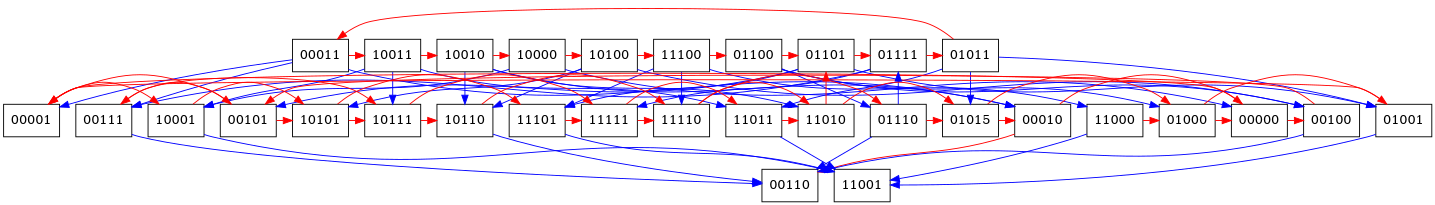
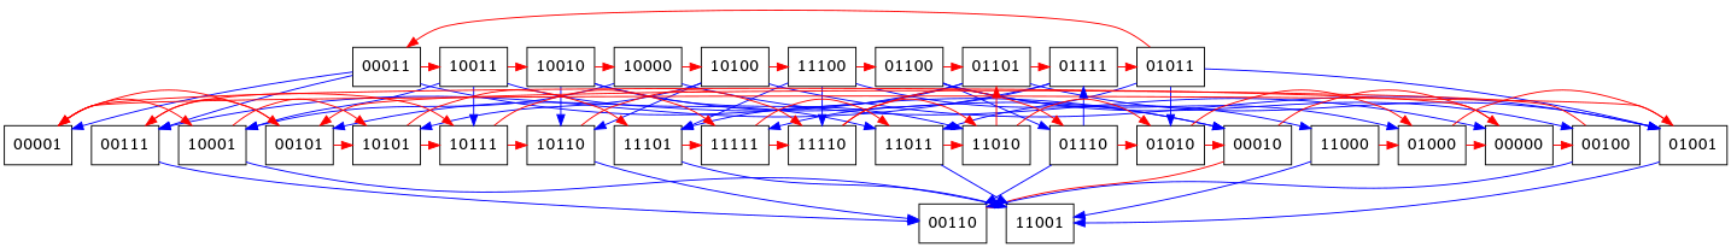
  digraph {
    node [shape=box]
    edge [color=red]
    00011
    01011
    01100
    01101
    01111
    10000
    10010
    10011
    10100
    11100
    00000
    00001
    00010
    00100
    00101
    00111
    01000
    01001
-   01010 [label=01015]
+   01010
    01110
    10001
    10101
    10110
    10111
    11000
    11010
    11011
    11101
    11110
    11111
    00110
    11001
    subgraph sub_1 {
      rank=same
      00011
      01011
      01100
      01101
      01111
      10000
      10010
      10011
      10100
      11100
    }
    subgraph sub_2 {
      rank=same
      00000
      00001
      00010
      00100
      00101
      00111
      01000
      01001
      01010
      01110
      10001
      10101
      10110
      10111
      11000
      11010
      11011
      11101
      11110
      11111
    }
    subgraph sub_3 {
      rank=same
      00110
      11001
    }
    00011 -> 10011
    00011 -> 00001 [color=blue]
    00011 -> 00010 [color=blue]
    00011 -> 00111 [color=blue]
    01011 -> 00011
    01011 -> 01001 [color=blue]
    01011 -> 01010 [color=blue]
    01011 -> 11011 [color=blue]
    01100 -> 01101
    01100 -> 00100 [color=blue]
    01100 -> 01000 [color=blue]
    01100 -> 01110 [color=blue]
    01101 -> 01111
    01101 -> 00101 [color=blue]
    01101 -> 01001 [color=blue]
    01101 -> 11101 [color=blue]
    01111 -> 01011
    01111 -> 00111 [color=blue]
    01111 -> 11111 [color=blue]
    10000 -> 10100
    10000 -> 00000 [color=blue]
    10000 -> 10001 [color=blue]
    10010 -> 10000
    10010 -> 00010 [color=blue]
    10010 -> 10110 [color=blue]
    10010 -> 11010 [color=blue]
    10011 -> 10010
    10011 -> 10001 [color=blue]
    10011 -> 10111 [color=blue]
    10011 -> 11011 [color=blue]
    10100 -> 11100
-   10100 -> 00100 [color=blue]
+   10100 -> 01001 [color=blue]
    10100 -> 10101 [color=blue]
    10100 -> 10110 [color=blue]
    11100 -> 01100
    11100 -> 11000 [color=blue]
    11100 -> 11101 [color=blue]
    11100 -> 11110 [color=blue]
    00000 -> 00001
    00000 -> 00100
    00001 -> 00101
    00001 -> 10001
    00010 -> 00000
    00010 -> 00110
    00100 -> 00101
    00100 -> 00110 [color=blue]
    00101 -> 00111
    00101 -> 10101
    00111 -> 10111
    00111 -> 00110 [color=blue]
    01000 -> 00000
    01000 -> 01001
    01001 -> 00001
    01001 -> 11001 [color=blue]
    01010 -> 00010
    01010 -> 01000
    01110 -> 01111 [color=blue]
    01110 -> 01010
    01110 -> 00110 [color=blue]
    10001 -> 10101
    10001 -> 11001 [color=blue]
    10101 -> 10111
    10101 -> 11101
    10110 -> 11110
    10110 -> 00110 [color=blue]
    10111 -> 10110
    10111 -> 11111
    11000 -> 01000
    11000 -> 11001 [color=blue]
    11010 -> 01101
    11010 -> 01010
    11011 -> 11010
    11011 -> 11001 [color=blue]
    11101 -> 11111
    11101 -> 11001 [color=blue]
    11110 -> 01110
    11110 -> 11010
    11111 -> 11011
    11111 -> 11110
  }
